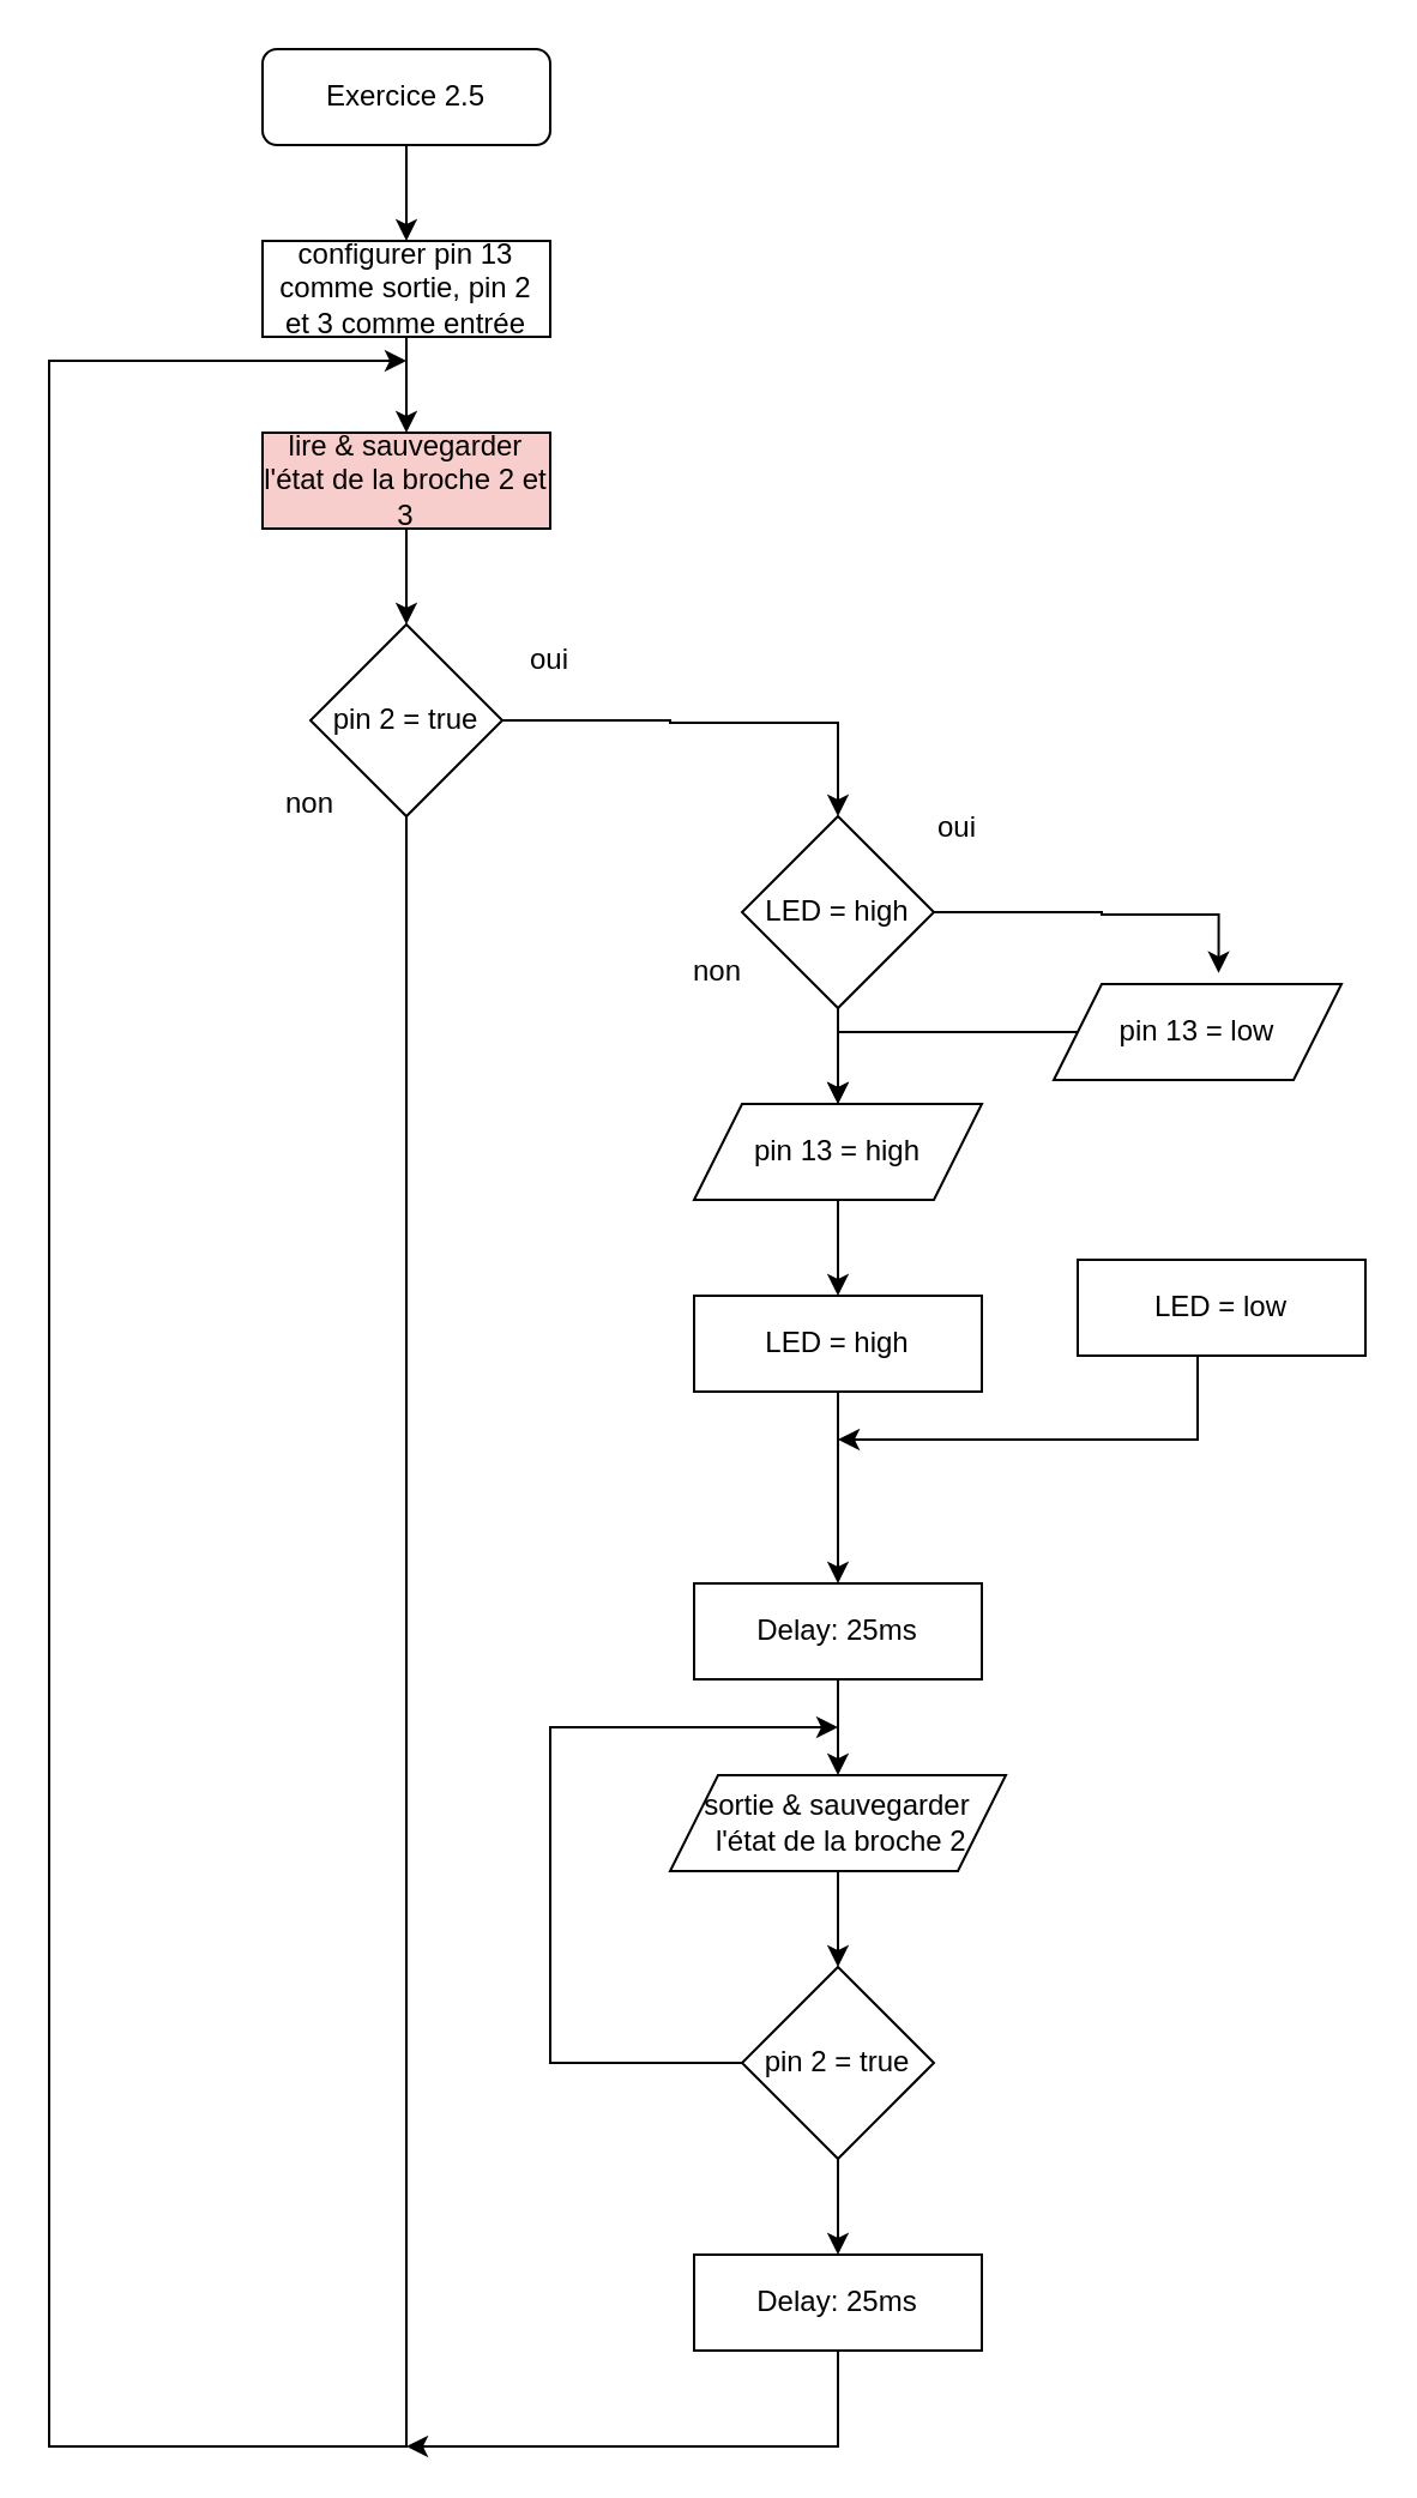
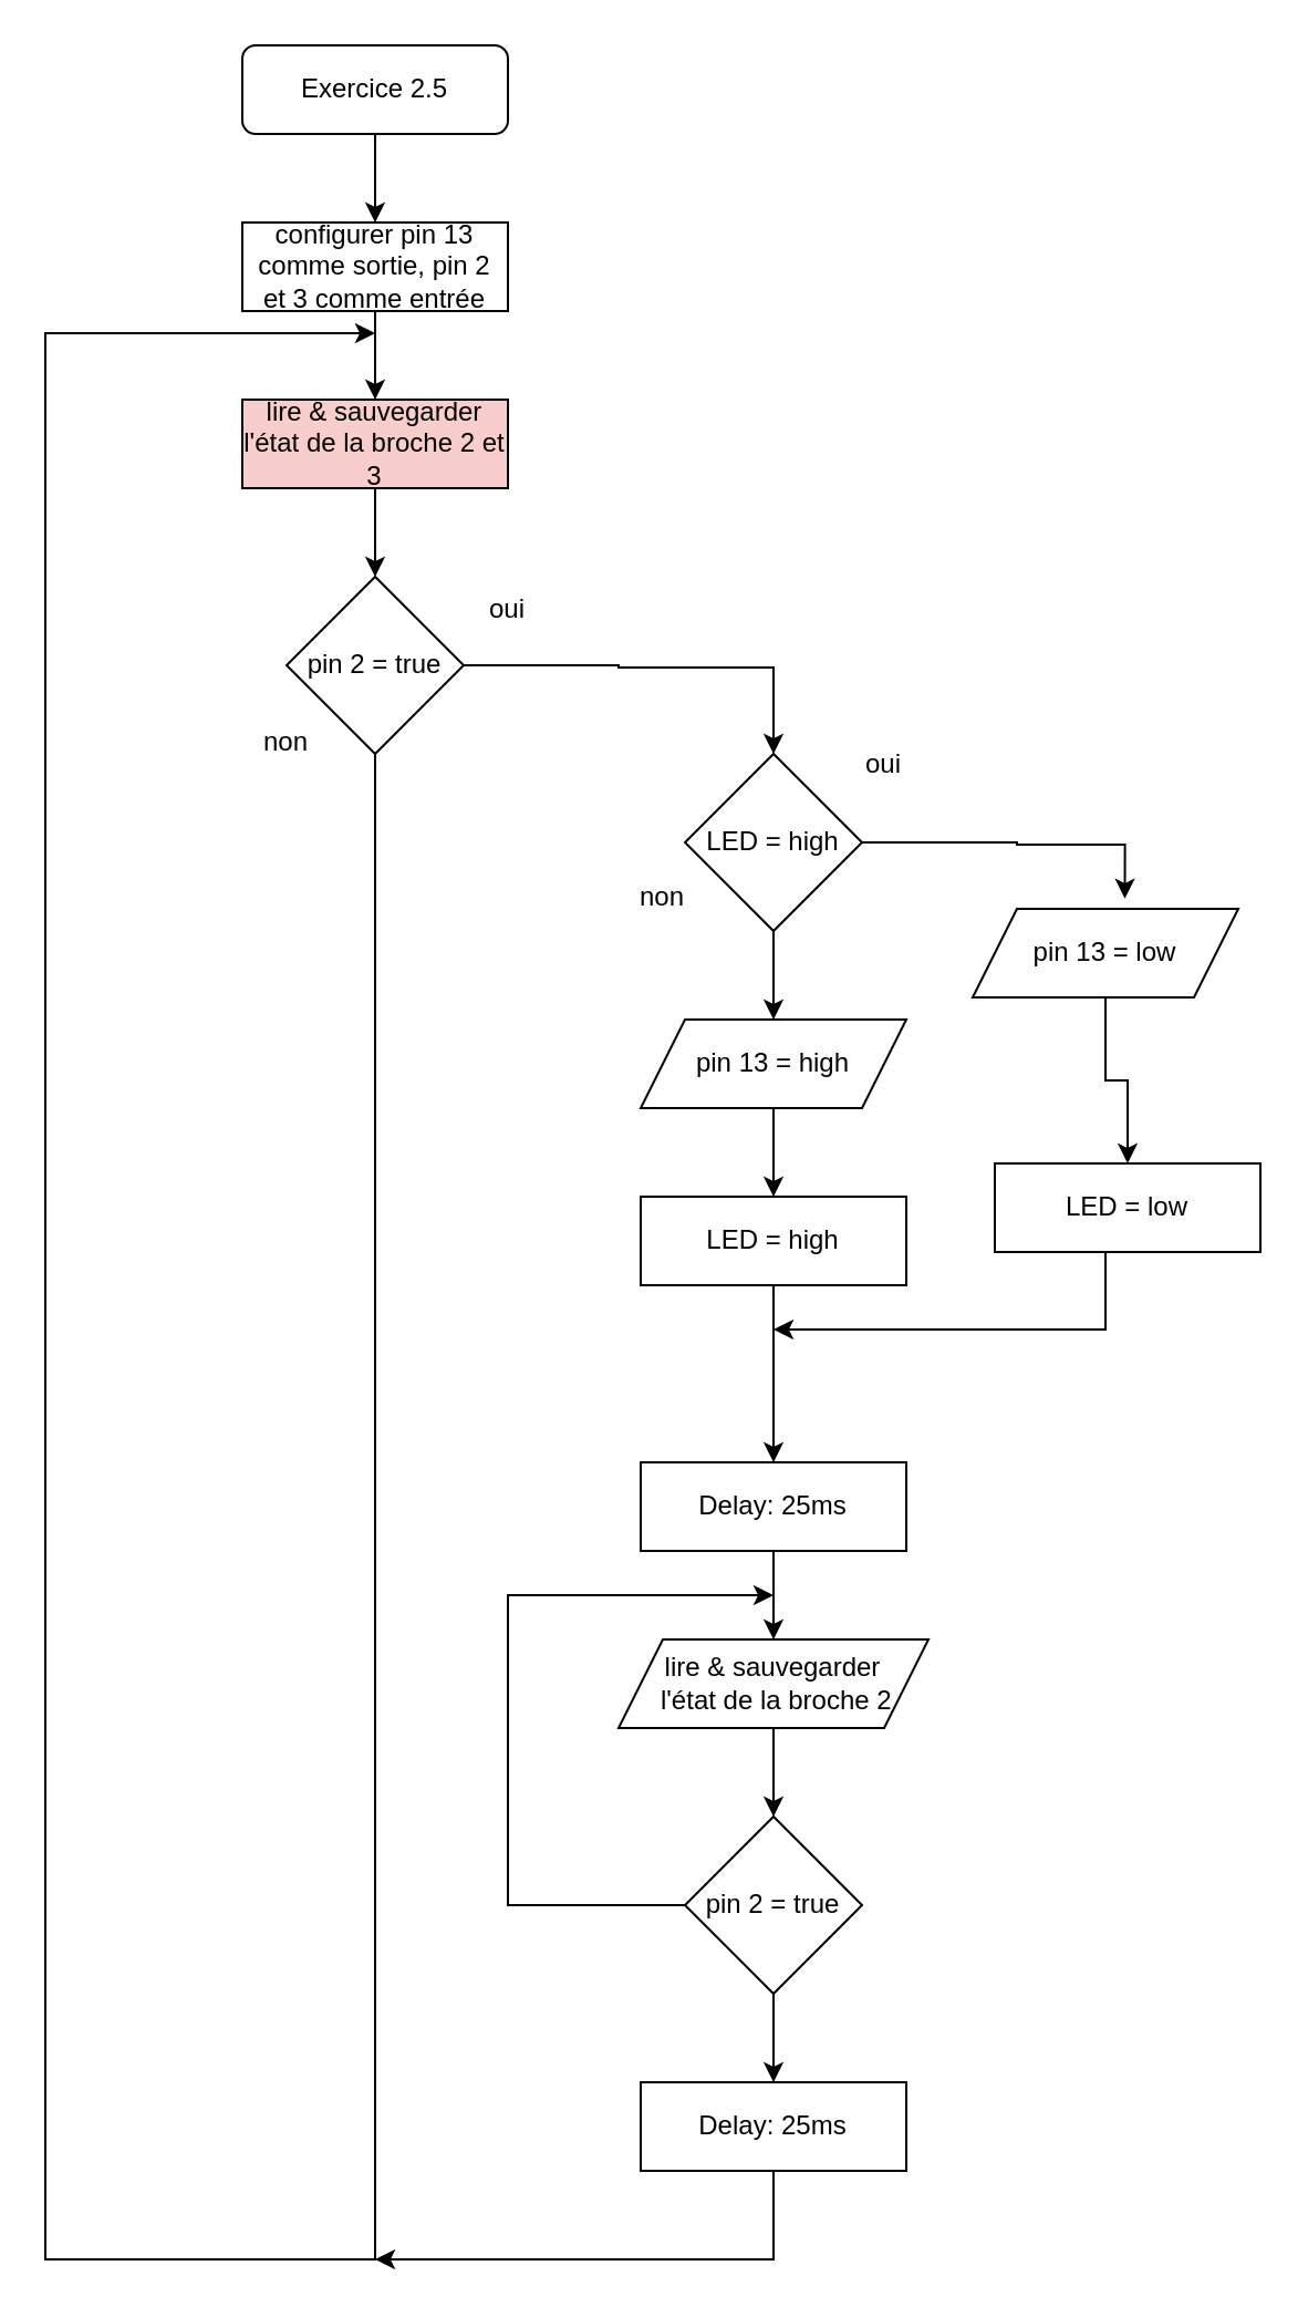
  <mxCell id="0" />
  <mxCell id="1" parent="0" />
  <mxCell id="2" value="" style="edgeStyle=orthogonalEdgeStyle;rounded=0;orthogonalLoop=1;jettySize=auto;html=1;" edge="1" parent="1" source="3" target="5"><mxGeometry relative="1" as="geometry" /></mxCell>
  <mxCell id="3" value="Exercice 2.5" style="rounded=1;whiteSpace=wrap;html=1;" vertex="1" parent="1"><mxGeometry x="109" y="20" width="120" height="40" as="geometry" /></mxCell>
  <mxCell id="4" value="" style="edgeStyle=orthogonalEdgeStyle;rounded=0;orthogonalLoop=1;jettySize=auto;html=1;" edge="1" parent="1" source="5" target="7"><mxGeometry relative="1" as="geometry" /></mxCell>
  <mxCell id="5" value="configurer pin 13 comme sortie, pin 2 et 3 comme entrée" style="rounded=0;whiteSpace=wrap;html=1;" vertex="1" parent="1"><mxGeometry x="109" y="100" width="120" height="40" as="geometry" /></mxCell>
  <mxCell id="6" value="" style="edgeStyle=orthogonalEdgeStyle;rounded=0;orthogonalLoop=1;jettySize=auto;html=1;" edge="1" parent="1" source="7" target="10"><mxGeometry relative="1" as="geometry" /></mxCell>
  <mxCell id="7" value="lire &amp;amp; sauvegarder l'état de la broche 2 et 3" style="rounded=0;whiteSpace=wrap;html=1;fillColor=#f8cecc;" vertex="1" parent="1"><mxGeometry x="109" y="180" width="120" height="40" as="geometry" /></mxCell>
  <mxCell id="8" style="edgeStyle=orthogonalEdgeStyle;rounded=0;orthogonalLoop=1;jettySize=auto;html=1;exitX=0.5;exitY=1;exitDx=0;exitDy=0;" edge="1" parent="1" source="10"><mxGeometry relative="1" as="geometry"><mxPoint x="169" y="150" as="targetPoint" /><Array as="points"><mxPoint x="169" y="1020" /><mxPoint x="20" y="1020" /><mxPoint x="20" y="150" /></Array></mxGeometry></mxCell>
  <mxCell id="9" style="edgeStyle=orthogonalEdgeStyle;rounded=0;orthogonalLoop=1;jettySize=auto;html=1;exitX=1;exitY=0.5;exitDx=0;exitDy=0;entryX=0.5;entryY=0;entryDx=0;entryDy=0;" edge="1" parent="1" source="10" target="13"><mxGeometry relative="1" as="geometry"><mxPoint x="349" y="300" as="targetPoint" /><Array as="points"><mxPoint x="279" y="300" /><mxPoint x="279" y="301" /><mxPoint x="349" y="301" /></Array></mxGeometry></mxCell>
  <mxCell id="10" value="pin 2 = true" style="rhombus;whiteSpace=wrap;html=1;" vertex="1" parent="1"><mxGeometry x="129" y="260" width="80" height="80" as="geometry" /></mxCell>
  <mxCell id="11" value="" style="edgeStyle=orthogonalEdgeStyle;rounded=0;orthogonalLoop=1;jettySize=auto;html=1;" edge="1" parent="1" source="13" target="19"><mxGeometry relative="1" as="geometry" /></mxCell>
  <mxCell id="12" style="edgeStyle=orthogonalEdgeStyle;rounded=0;orthogonalLoop=1;jettySize=auto;html=1;exitX=1;exitY=0.5;exitDx=0;exitDy=0;entryX=0.573;entryY=-0.115;entryDx=0;entryDy=0;entryPerimeter=0;" edge="1" parent="1" source="13" target="21"><mxGeometry relative="1" as="geometry"><mxPoint x="519" y="380" as="targetPoint" /><Array as="points"><mxPoint x="459" y="380" /><mxPoint x="459" y="381" /><mxPoint x="508" y="381" /></Array></mxGeometry></mxCell>
  <mxCell id="13" value="LED = high" style="rhombus;whiteSpace=wrap;html=1;" vertex="1" parent="1"><mxGeometry x="309" y="340" width="80" height="80" as="geometry" /></mxCell>
  <mxCell id="14" value="non" style="text;html=1;strokeColor=none;fillColor=none;align=center;verticalAlign=middle;whiteSpace=wrap;rounded=0;" vertex="1" parent="1"><mxGeometry x="99" y="320" width="60" height="30" as="geometry" /></mxCell>
  <mxCell id="15" value="oui" style="text;html=1;strokeColor=none;fillColor=none;align=center;verticalAlign=middle;whiteSpace=wrap;rounded=0;" vertex="1" parent="1"><mxGeometry x="199" y="260" width="60" height="30" as="geometry" /></mxCell>
  <mxCell id="16" value="oui" style="text;html=1;strokeColor=none;fillColor=none;align=center;verticalAlign=middle;whiteSpace=wrap;rounded=0;" vertex="1" parent="1"><mxGeometry x="369" y="330" width="60" height="30" as="geometry" /></mxCell>
  <mxCell id="17" value="non" style="text;html=1;strokeColor=none;fillColor=none;align=center;verticalAlign=middle;whiteSpace=wrap;rounded=0;" vertex="1" parent="1"><mxGeometry x="269" y="390" width="60" height="30" as="geometry" /></mxCell>
  <mxCell id="18" value="" style="edgeStyle=orthogonalEdgeStyle;rounded=0;orthogonalLoop=1;jettySize=auto;html=1;" edge="1" parent="1" source="19" target="23"><mxGeometry relative="1" as="geometry" /></mxCell>
  <mxCell id="19" value="pin 13 = high" style="shape=parallelogram;perimeter=parallelogramPerimeter;whiteSpace=wrap;html=1;fixedSize=1;" vertex="1" parent="1"><mxGeometry x="289" y="460" width="120" height="40" as="geometry" /></mxCell>
- <mxCell id="20" value="" style="edgeStyle=orthogonalEdgeStyle;rounded=0;orthogonalLoop=1;jettySize=auto;html=1;" edge="1" parent="1" source="21" target="19"><mxGeometry relative="1" as="geometry" /></mxCell>
+ <mxCell id="20" value="" style="edgeStyle=orthogonalEdgeStyle;rounded=0;orthogonalLoop=1;jettySize=auto;html=1;" edge="1" parent="1" source="21" target="25"><mxGeometry relative="1" as="geometry" /></mxCell>
  <mxCell id="21" value="pin 13 = low" style="shape=parallelogram;perimeter=parallelogramPerimeter;whiteSpace=wrap;html=1;fixedSize=1;" vertex="1" parent="1"><mxGeometry x="439" y="410" width="120" height="40" as="geometry" /></mxCell>
  <mxCell id="22" value="" style="edgeStyle=orthogonalEdgeStyle;rounded=0;orthogonalLoop=1;jettySize=auto;html=1;" edge="1" parent="1" source="23"><mxGeometry relative="1" as="geometry"><mxPoint x="349" y="660" as="targetPoint" /></mxGeometry></mxCell>
  <mxCell id="23" value="LED = high" style="rounded=0;whiteSpace=wrap;html=1;" vertex="1" parent="1"><mxGeometry x="289" y="540" width="120" height="40" as="geometry" /></mxCell>
  <mxCell id="24" style="edgeStyle=orthogonalEdgeStyle;rounded=0;orthogonalLoop=1;jettySize=auto;html=1;exitX=0.5;exitY=1;exitDx=0;exitDy=0;" edge="1" parent="1" source="25"><mxGeometry relative="1" as="geometry"><mxPoint x="349" y="600" as="targetPoint" /><Array as="points"><mxPoint x="499" y="600" /></Array></mxGeometry></mxCell>
  <mxCell id="25" value="LED = low" style="rounded=0;whiteSpace=wrap;html=1;" vertex="1" parent="1"><mxGeometry x="449" y="525" width="120" height="40" as="geometry" /></mxCell>
  <mxCell id="26" value="" style="edgeStyle=orthogonalEdgeStyle;rounded=0;orthogonalLoop=1;jettySize=auto;html=1;" edge="1" parent="1" source="27" target="34"><mxGeometry relative="1" as="geometry" /></mxCell>
- <mxCell id="27" value="sortie &amp;amp; sauvegarder&lt;br&gt;&amp;nbsp;l'état de la broche 2" style="shape=parallelogram;perimeter=parallelogramPerimeter;whiteSpace=wrap;html=1;fixedSize=1;" vertex="1" parent="1"><mxGeometry x="279" y="740" width="140" height="40" as="geometry" /></mxCell>
+ <mxCell id="27" value="lire &amp;amp; sauvegarder&lt;br&gt;&amp;nbsp;l'état de la broche 2" style="shape=parallelogram;perimeter=parallelogramPerimeter;whiteSpace=wrap;html=1;fixedSize=1;" vertex="1" parent="1"><mxGeometry x="279" y="740" width="140" height="40" as="geometry" /></mxCell>
  <mxCell id="28" value="" style="edgeStyle=orthogonalEdgeStyle;rounded=0;orthogonalLoop=1;jettySize=auto;html=1;" edge="1" parent="1" source="29" target="27"><mxGeometry relative="1" as="geometry" /></mxCell>
  <mxCell id="29" value="Delay: 25ms" style="rounded=0;whiteSpace=wrap;html=1;" vertex="1" parent="1"><mxGeometry x="289" y="660" width="120" height="40" as="geometry" /></mxCell>
  <mxCell id="30" style="edgeStyle=orthogonalEdgeStyle;rounded=0;orthogonalLoop=1;jettySize=auto;html=1;exitX=0.5;exitY=1;exitDx=0;exitDy=0;" edge="1" parent="1" source="31"><mxGeometry relative="1" as="geometry"><mxPoint x="169" y="1020" as="targetPoint" /><Array as="points"><mxPoint x="349" y="1020" /></Array></mxGeometry></mxCell>
  <mxCell id="31" value="Delay: 25ms" style="rounded=0;whiteSpace=wrap;html=1;" vertex="1" parent="1"><mxGeometry x="289" y="940" width="120" height="40" as="geometry" /></mxCell>
  <mxCell id="32" value="" style="edgeStyle=orthogonalEdgeStyle;rounded=0;orthogonalLoop=1;jettySize=auto;html=1;" edge="1" parent="1" source="34" target="31"><mxGeometry relative="1" as="geometry" /></mxCell>
  <mxCell id="33" style="edgeStyle=orthogonalEdgeStyle;rounded=0;orthogonalLoop=1;jettySize=auto;html=1;" edge="1" parent="1" source="34"><mxGeometry relative="1" as="geometry"><mxPoint x="349" y="720" as="targetPoint" /><Array as="points"><mxPoint x="229" y="860" /><mxPoint x="229" y="720" /></Array></mxGeometry></mxCell>
  <mxCell id="34" value="pin 2 = true" style="rhombus;whiteSpace=wrap;html=1;" vertex="1" parent="1"><mxGeometry x="309" y="820" width="80" height="80" as="geometry" /></mxCell>
